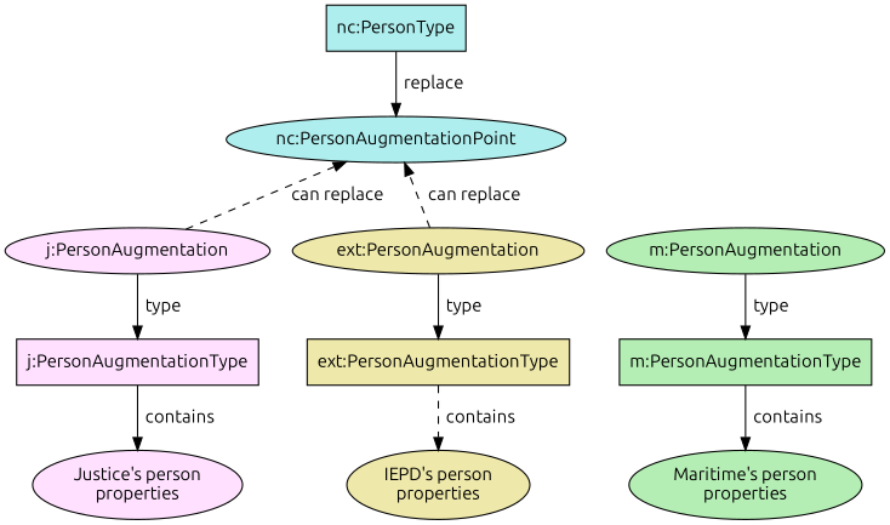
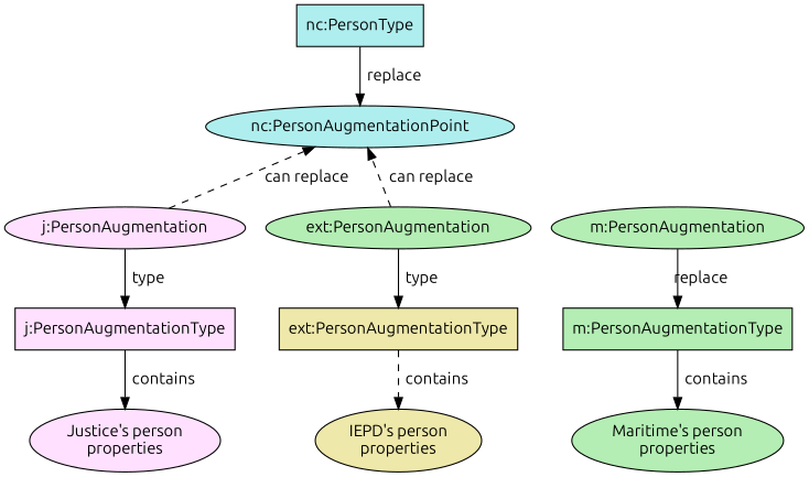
  digraph {
    fontname=Ubuntu
    rankdir=TB
    node [fillcolor=thistle1 fontname=Ubuntu style=filled]
    edge [fontname=Ubuntu]
    n1 [fillcolor=paleturquoise label="nc:PersonType" shape=rect]
    n2 [label="j:PersonAugmentation"]
    n3 [fillcolor=darkseagreen2 label="m:PersonAugmentation"]
-   n4 [fillcolor=palegoldenrod label="ext:PersonAugmentation"]
+   n4 [fillcolor=darkseagreen2 label="ext:PersonAugmentation"]
    n5 [label="j:PersonAugmentationType" shape=rect]
    n6 [fillcolor=darkseagreen2 label="m:PersonAugmentationType" shape=rect]
    n7 [fillcolor=palegoldenrod label="ext:PersonAugmentationType" shape=rect]
    n8 [label="Justice's person\nproperties"]
    n9 [fillcolor=darkseagreen2 label="Maritime's person\nproperties"]
    n10 [fillcolor=palegoldenrod label="IEPD's person\nproperties"]
    n11 [fillcolor=paleturquoise label="nc:PersonAugmentationPoint"]
    subgraph sub_1 {
      rank=source
      n1
    }
    subgraph sub_2 {
      rank=same
      n2
      n3
      n4
    }
    subgraph sub_3 {
      rank=same
      n5
      n6
      n7
    }
    subgraph sub_4 {
      rank=same
      n8
      n9
      n10
    }
    n1 -> n11 [label="  replace"]
    n2 -> n5 [label="  type"]
    n2 -> n11 [label="  can replace" style=dashed]
-   n3 -> n6 [label="  type"]
+   n3 -> n6 [label="  replace"]
    n4 -> n7 [label="  type"]
    n4 -> n11 [label="  can replace" style=dashed]
    n5 -> n8 [label="  contains"]
    n6 -> n9 [label="  contains"]
    n7 -> n10 [label="  contains" style=dashed]
    n11 -> n2 [style=invis]
    n11 -> n3 [style=invis]
    n11 -> n4 [style=invis]
  }
